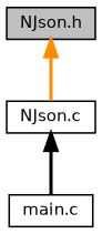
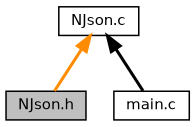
  digraph {
    node [color=black fillcolor=white fontname=Helvetica fontsize=10 shape=record style=filled]
    edge [dir=back fontname=Helvetica fontsize=10 labelfontname=Helvetica labelfontsize=10 style=bold]
    n1 [fillcolor=grey75 fontcolor=black height=0.2 label="NJson.h" width=0.4]
    n2 [height=0.2 label="NJson.c" width=0.4]
    n3 [height=0.2 label="main.c" width=0.4]
-   n1 -> n2 [color=darkorange]
+   n2 -> n1 [color=darkorange]
    n2 -> n3 [color=black]
  }
